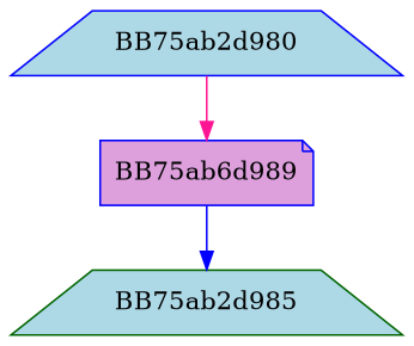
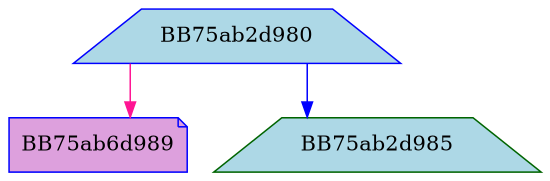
  digraph {
    splines=ortho
    node [color=blue fillcolor=lightblue shape=trapezium style=filled]
    n1 [fillcolor=plum label=BB75ab6d989 shape=note]
    BB75ab2d980
    BB75ab2d985 [color=darkgreen]
    BB75ab2d980 -> n1 [color=deeppink]
-   n1 -> BB75ab2d985 [color=blue]
+   BB75ab2d980 -> BB75ab2d985 [color=blue]
  }
